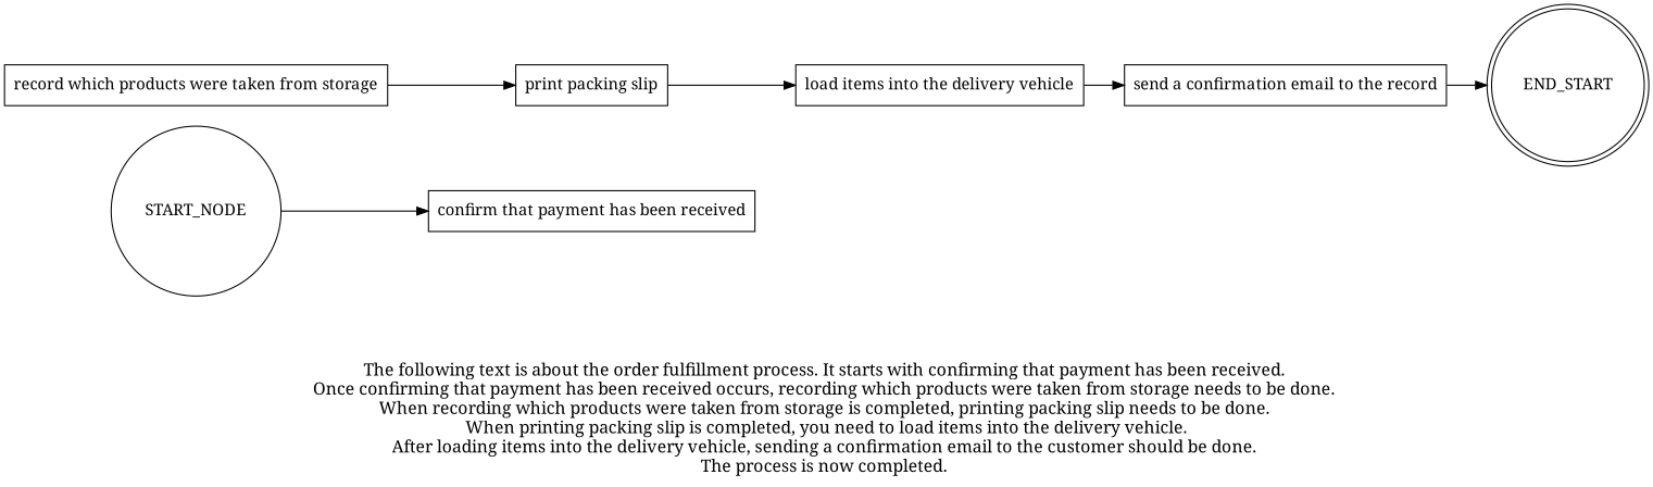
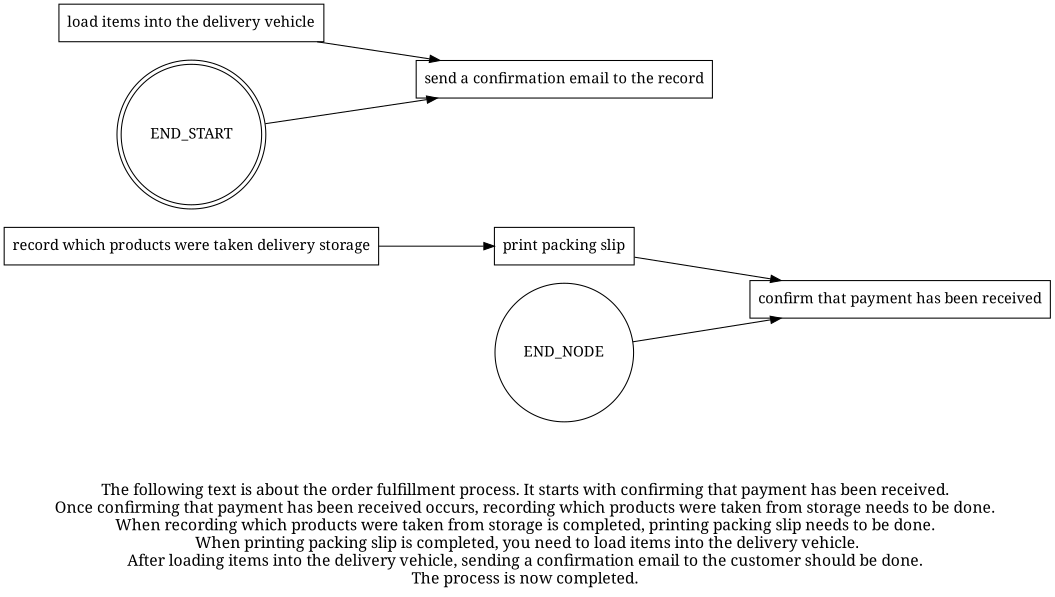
  digraph {
    fontname="Noto Serif"
    fontsize=15
    label="\n\n\nThe following text is about the order fulfillment process. It starts with confirming that payment has been received. \nOnce confirming that payment has been received occurs, recording which products were taken from storage needs to be done. \nWhen recording which products were taken from storage is completed, printing packing slip needs to be done. \nWhen printing packing slip is completed, you need to load items into the delivery vehicle.\nAfter loading items into the delivery vehicle, sending a confirmation email to the customer should be done. \nThe process is now completed. \n"
    rankdir=LR
    node [fontname="Noto Serif" shape=box]
    edge [fontname="Noto Serif"]
    "confirm that payment has been received"
-   "record which products were taken from storage"
+   "record which products were taken from storage" [label="record which products were taken delivery storage"]
    "print packing slip"
    "load items into the delivery vehicle"
    n5 [label="send a confirmation email to the record"]
    n6 [label=END_START shape=doublecircle width=0.2]
-   START_NODE [shape=circle width=0.3]
+   START_NODE [shape=circle width=0.3 label=END_NODE]
    subgraph sub_1 {
      "confirm that payment has been received"
      "record which products were taken from storage"
      "print packing slip"
      "load items into the delivery vehicle"
      n5
    }
    "record which products were taken from storage" -> "print packing slip"
-   "print packing slip" -> "load items into the delivery vehicle"
+   "print packing slip" -> "confirm that payment has been received"
    "load items into the delivery vehicle" -> n5
-   n5 -> n6
+   n6 -> n5
    START_NODE -> "confirm that payment has been received"
  }
